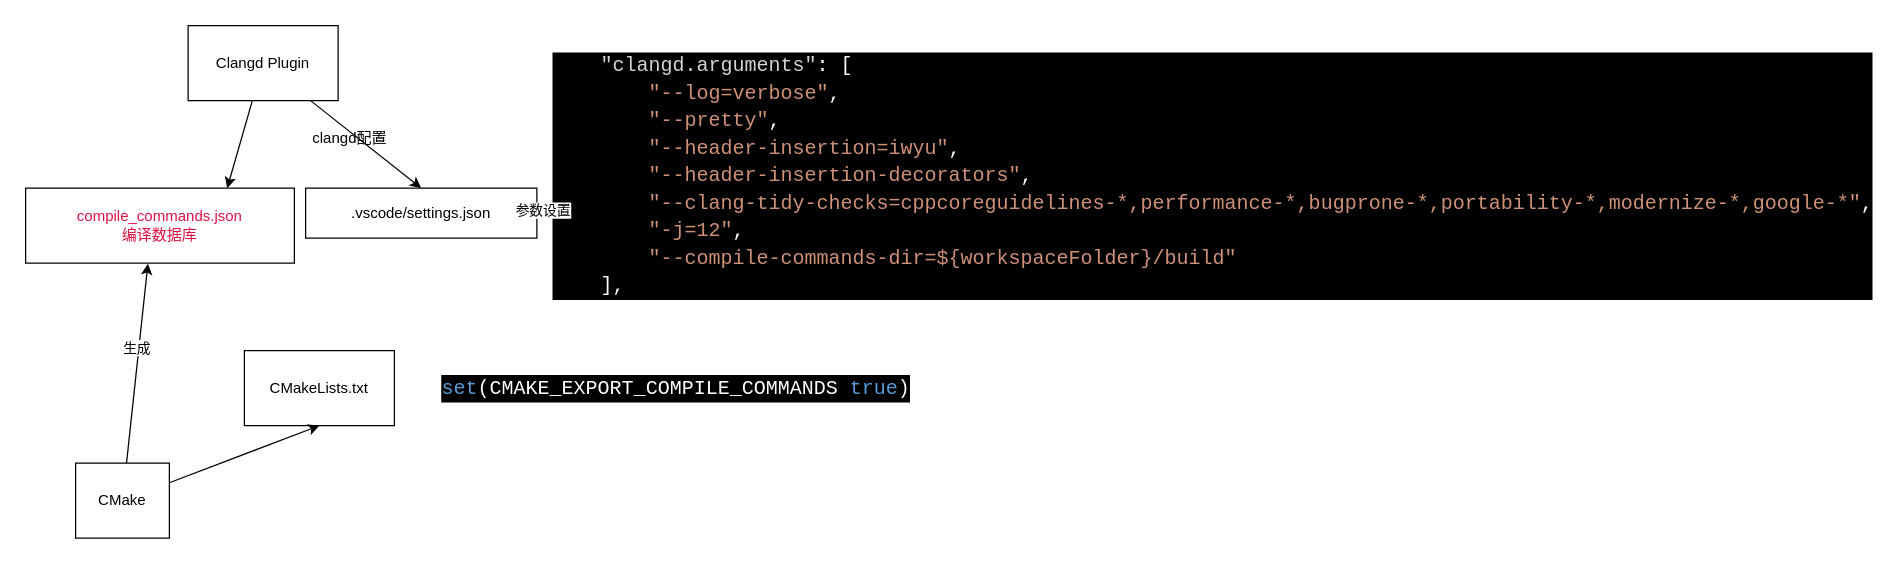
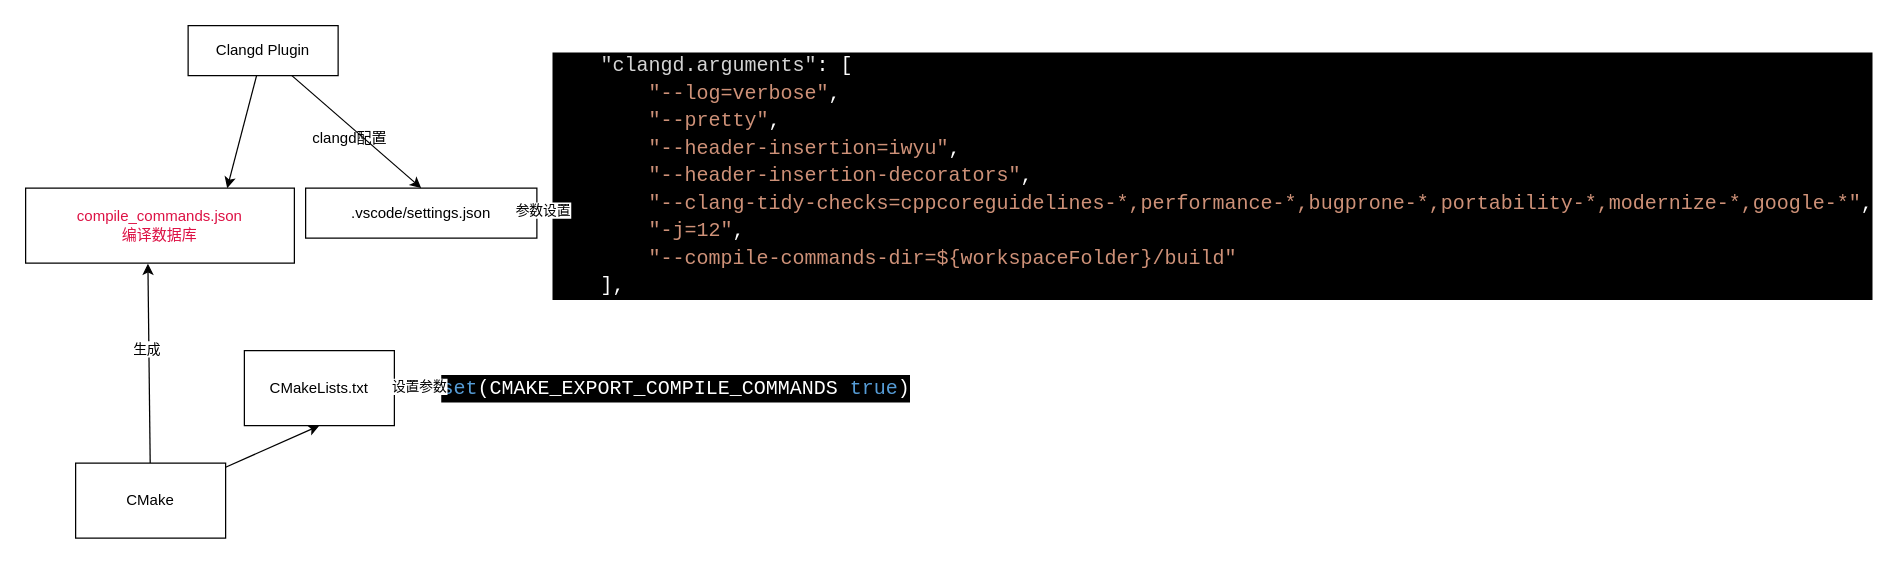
  <mxCell id="0" />
  <mxCell id="1" parent="0" />
  <mxCell id="2" style="edgeStyle=none;html=1;entryX=0.5;entryY=0;entryDx=0;entryDy=0;" edge="1" parent="1" source="4" target="5"><mxGeometry relative="1" as="geometry" /></mxCell>
  <mxCell id="3" style="edgeStyle=none;html=1;entryX=0.75;entryY=0;entryDx=0;entryDy=0;" edge="1" parent="1" source="4" target="9"><mxGeometry relative="1" as="geometry" /></mxCell>
- <mxCell id="4" value="Clangd Plugin" style="whiteSpace=wrap;html=1;" vertex="1" parent="1"><mxGeometry x="150" y="20" width="120" height="60" as="geometry" /></mxCell>
+ <mxCell id="4" value="Clangd Plugin" style="whiteSpace=wrap;html=1;" vertex="1" parent="1"><mxGeometry x="150" y="20" width="120" height="40" as="geometry" /></mxCell>
  <mxCell id="5" value=".vscode/settings.json" style="whiteSpace=wrap;html=1;" vertex="1" parent="1"><mxGeometry x="244" y="150" width="185" height="40" as="geometry" /></mxCell>
  <mxCell id="6" value="&lt;div style=&quot;color: rgb(255 , 255 , 255) ; background-color: rgb(0 , 0 , 0) ; font-family: &amp;#34;cascadia code&amp;#34; , &amp;#34;courier new&amp;#34; , monospace , &amp;#34;consolas&amp;#34; , &amp;#34;cascadia code pl&amp;#34; , &amp;#34;consolas&amp;#34; , &amp;#34;courier new&amp;#34; , monospace ; font-size: 16px ; line-height: 22px&quot;&gt;&lt;div&gt;&amp;nbsp; &amp;nbsp; &lt;span style=&quot;color: #d4d4d4&quot;&gt;&quot;clangd.arguments&quot;&lt;/span&gt;: [&lt;/div&gt;&lt;div&gt;&amp;nbsp; &amp;nbsp; &amp;nbsp; &amp;nbsp; &lt;span style=&quot;color: #ce9178&quot;&gt;&quot;--log=verbose&quot;&lt;/span&gt;,&lt;/div&gt;&lt;div&gt;&amp;nbsp; &amp;nbsp; &amp;nbsp; &amp;nbsp; &lt;span style=&quot;color: #ce9178&quot;&gt;&quot;--pretty&quot;&lt;/span&gt;,&lt;/div&gt;&lt;div&gt;&amp;nbsp; &amp;nbsp; &amp;nbsp; &amp;nbsp; &lt;span style=&quot;color: #ce9178&quot;&gt;&quot;--header-insertion=iwyu&quot;&lt;/span&gt;,&lt;/div&gt;&lt;div&gt;&amp;nbsp; &amp;nbsp; &amp;nbsp; &amp;nbsp; &lt;span style=&quot;color: #ce9178&quot;&gt;&quot;--header-insertion-decorators&quot;&lt;/span&gt;,&lt;/div&gt;&lt;div&gt;&amp;nbsp; &amp;nbsp; &amp;nbsp; &amp;nbsp; &lt;span style=&quot;color: #ce9178&quot;&gt;&quot;--clang-tidy-checks=cppcoreguidelines-*,performance-*,bugprone-*,portability-*,modernize-*,google-*&quot;&lt;/span&gt;,&lt;/div&gt;&lt;div&gt;&amp;nbsp; &amp;nbsp; &amp;nbsp; &amp;nbsp; &lt;span style=&quot;color: #ce9178&quot;&gt;&quot;-j=12&quot;&lt;/span&gt;,&lt;/div&gt;&lt;div&gt;&amp;nbsp; &amp;nbsp; &amp;nbsp; &amp;nbsp; &lt;span style=&quot;color: #ce9178&quot;&gt;&quot;--compile-commands-dir=${workspaceFolder}/build&quot;&lt;/span&gt;&lt;/div&gt;&lt;div&gt;&amp;nbsp; &amp;nbsp; ],&lt;/div&gt;&lt;/div&gt;" style="text;html=1;align=left;verticalAlign=middle;resizable=0;points=[];autosize=1;strokeColor=none;fillColor=none;" vertex="1" parent="1"><mxGeometry x="440" y="40" width="1050" height="200" as="geometry" /></mxCell>
  <mxCell id="7" value="" style="endArrow=none;html=1;exitX=1;exitY=0.5;exitDx=0;exitDy=0;" edge="1" parent="1" source="5" target="6"><mxGeometry width="50" height="50" relative="1" as="geometry"><mxPoint x="390" y="130" as="sourcePoint" /><mxPoint x="440" y="80" as="targetPoint" /></mxGeometry></mxCell>
  <mxCell id="8" value="参数设置" style="edgeLabel;html=1;align=center;verticalAlign=middle;resizable=0;points=[];" vertex="1" connectable="0" parent="7"><mxGeometry x="-0.155" y="2" relative="1" as="geometry"><mxPoint as="offset" /></mxGeometry></mxCell>
  <mxCell id="9" value="&lt;font color=&quot;#dd1144&quot;&gt;compile_commands.json&lt;br&gt;编译数据库&lt;br&gt;&lt;/font&gt;" style="whiteSpace=wrap;html=1;" vertex="1" parent="1"><mxGeometry x="20" y="150" width="215" height="60" as="geometry" /></mxCell>
  <mxCell id="10" value="CMakeLists.txt" style="whiteSpace=wrap;html=1;" vertex="1" parent="1"><mxGeometry x="195" y="280" width="120" height="60" as="geometry" /></mxCell>
  <mxCell id="11" style="edgeStyle=none;html=1;entryX=0.5;entryY=1;entryDx=0;entryDy=0;" edge="1" parent="1" source="14" target="10"><mxGeometry relative="1" as="geometry" /></mxCell>
  <mxCell id="12" style="edgeStyle=none;html=1;entryX=0.455;entryY=1.007;entryDx=0;entryDy=0;entryPerimeter=0;" edge="1" parent="1" source="14" target="9"><mxGeometry relative="1" as="geometry" /></mxCell>
  <mxCell id="13" value="生成" style="edgeLabel;html=1;align=center;verticalAlign=middle;resizable=0;points=[];" vertex="1" connectable="0" parent="12"><mxGeometry x="0.154" y="2" relative="1" as="geometry"><mxPoint as="offset" /></mxGeometry></mxCell>
- <mxCell id="14" value="CMake" style="whiteSpace=wrap;html=1;" vertex="1" parent="1"><mxGeometry x="60" y="370" width="75" height="60" as="geometry" /></mxCell>
+ <mxCell id="14" value="CMake" style="whiteSpace=wrap;html=1;" vertex="1" parent="1"><mxGeometry x="60" y="370" width="120" height="60" as="geometry" /></mxCell>
  <mxCell id="15" value="&lt;div style=&quot;color: rgb(255 , 255 , 255) ; background-color: rgb(0 , 0 , 0) ; font-family: &amp;#34;cascadia code&amp;#34; , &amp;#34;courier new&amp;#34; , monospace , &amp;#34;consolas&amp;#34; , &amp;#34;cascadia code pl&amp;#34; , &amp;#34;consolas&amp;#34; , &amp;#34;courier new&amp;#34; , monospace ; font-size: 16px ; line-height: 22px&quot;&gt;&lt;span style=&quot;color: #569cd6&quot;&gt;set&lt;/span&gt;(CMAKE_EXPORT_COMPILE_COMMANDS &lt;span style=&quot;color: #569cd6&quot;&gt;true&lt;/span&gt;)&lt;/div&gt;" style="text;html=1;align=center;verticalAlign=middle;resizable=0;points=[];autosize=1;strokeColor=none;fillColor=none;" vertex="1" parent="1"><mxGeometry x="350" y="295" width="380" height="30" as="geometry" /></mxCell>
+ <mxCell id="16" value="" style="endArrow=none;html=1;exitX=1;exitY=0.5;exitDx=0;exitDy=0;" edge="1" parent="1" source="10" target="15"><mxGeometry width="50" height="50" relative="1" as="geometry"><mxPoint x="310" y="330" as="sourcePoint" /><mxPoint x="360" y="280" as="targetPoint" /><Array as="points"><mxPoint x="320" y="310" /></Array></mxGeometry></mxCell>
+ <mxCell id="17" value="设置参数" style="edgeLabel;html=1;align=center;verticalAlign=middle;resizable=0;points=[];" vertex="1" connectable="0" parent="16"><mxGeometry x="0.074" y="2" relative="1" as="geometry"><mxPoint as="offset" /></mxGeometry></mxCell>
  <mxCell id="18" value="clangd配置" style="text;html=1;align=center;verticalAlign=middle;resizable=0;points=[];autosize=1;strokeColor=none;fillColor=none;" vertex="1" parent="1"><mxGeometry x="244" y="100" width="70" height="20" as="geometry" /></mxCell>
